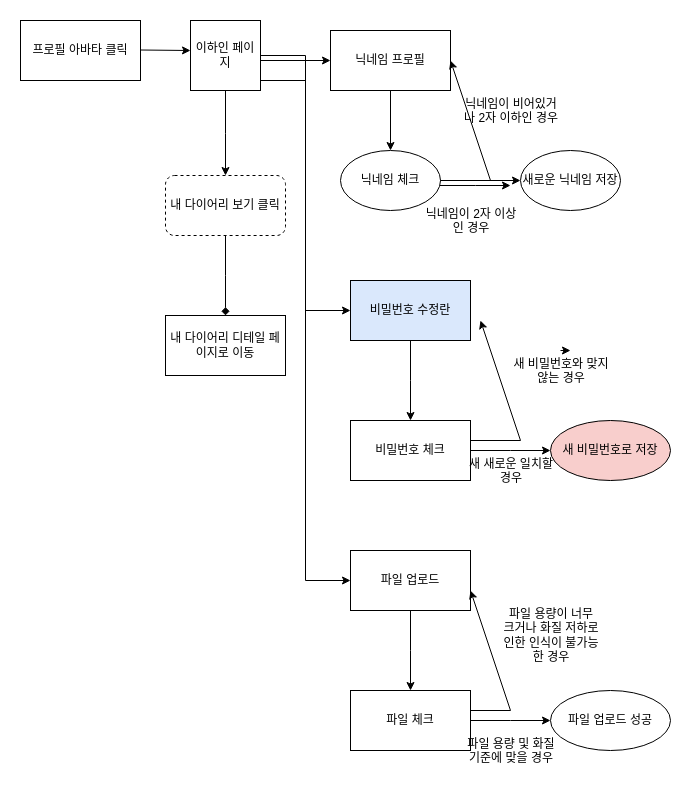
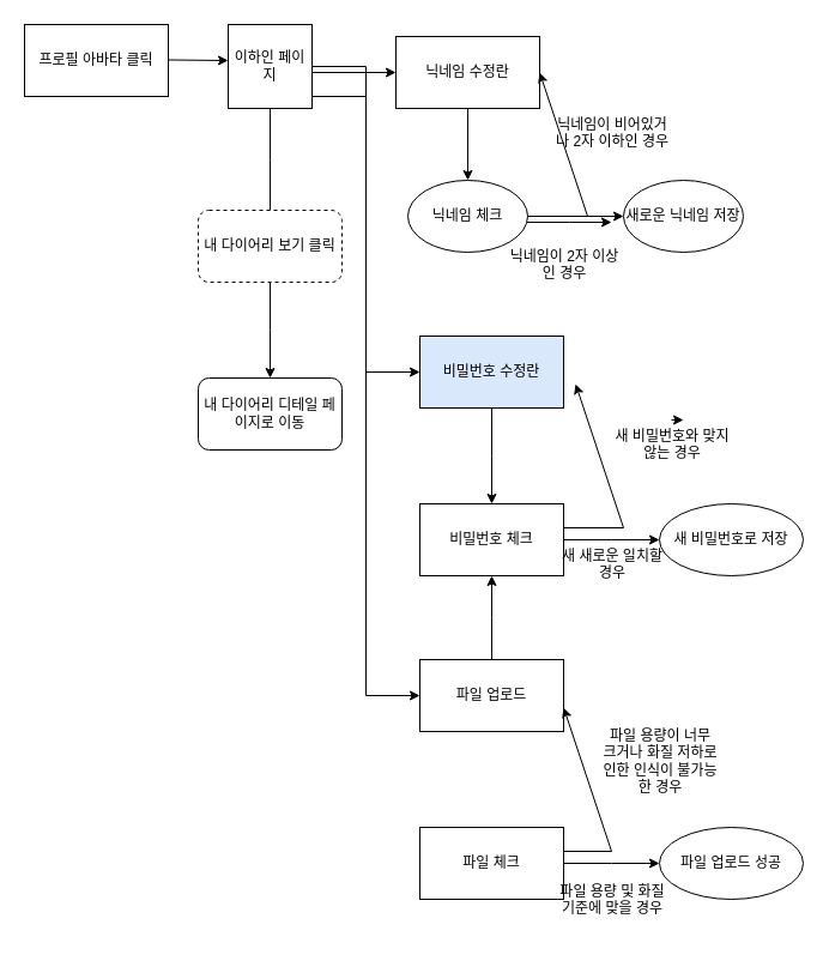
  <mxCell id="0" />
  <mxCell id="1" parent="0" />
  <mxCell id="2" value="프로필 아바타 클릭" style="rounded=0;whiteSpace=wrap;html=1;" vertex="1" parent="1"><mxGeometry x="20" y="20" width="120" height="60" as="geometry" /></mxCell>
  <mxCell id="3" value="" style="endArrow=classic;html=1;rounded=0;" edge="1" parent="1"><mxGeometry width="50" height="50" relative="1" as="geometry"><mxPoint x="140" y="49.5" as="sourcePoint" /><mxPoint x="190" y="50" as="targetPoint" /></mxGeometry></mxCell>
  <mxCell id="4" style="edgeStyle=elbowEdgeStyle;rounded=0;orthogonalLoop=1;jettySize=auto;html=1;" edge="1" parent="1" source="6"><mxGeometry relative="1" as="geometry"><mxPoint x="350" y="310" as="targetPoint" /></mxGeometry></mxCell>
- <mxCell id="5" value="" style="edgeStyle=elbowEdgeStyle;rounded=0;orthogonalLoop=1;jettySize=auto;elbow=vertical;html=1;" edge="1" parent="1" source="6" target="30"><mxGeometry relative="1" as="geometry" /></mxCell>
+ <mxCell id="5" value="" style="edgeStyle=elbowEdgeStyle;rounded=0;orthogonalLoop=1;jettySize=auto;elbow=vertical;html=1;endArrow=none;" edge="1" parent="1" source="6" target="30"><mxGeometry relative="1" as="geometry" /></mxCell>
  <mxCell id="6" value="이하인 페이지" style="whiteSpace=wrap;html=1;aspect=fixed;" vertex="1" parent="1"><mxGeometry x="190" y="20" width="70" height="70" as="geometry" /></mxCell>
  <mxCell id="7" value="" style="endArrow=classic;html=1;rounded=0;" edge="1" parent="1" target="8"><mxGeometry width="50" height="50" relative="1" as="geometry"><mxPoint x="260" y="60" as="sourcePoint" /><mxPoint x="320" y="60" as="targetPoint" /></mxGeometry></mxCell>
- <mxCell id="8" value="닉네임 프로필" style="rounded=0;whiteSpace=wrap;html=1;" vertex="1" parent="1"><mxGeometry x="330" y="30" width="120" height="60" as="geometry" /></mxCell>
+ <mxCell id="8" value="닉네임 수정란" style="rounded=0;whiteSpace=wrap;html=1;" vertex="1" parent="1"><mxGeometry x="330" y="30" width="120" height="60" as="geometry" /></mxCell>
  <mxCell id="9" value="" style="endArrow=classic;html=1;rounded=0;" edge="1" parent="1"><mxGeometry width="50" height="50" relative="1" as="geometry"><mxPoint x="390" y="90" as="sourcePoint" /><mxPoint x="390" y="150" as="targetPoint" /></mxGeometry></mxCell>
  <mxCell id="10" value="&lt;div style=&quot;text-align: center&quot;&gt;&lt;span&gt;&lt;font face=&quot;helvetica&quot;&gt;닉네임이 비어있거나 2자 이하인 경우&lt;/font&gt;&lt;/span&gt;&lt;/div&gt;" style="text;whiteSpace=wrap;html=1;" vertex="1" parent="1"><mxGeometry x="460" y="90" width="100" height="50" as="geometry" /></mxCell>
  <mxCell id="11" value="" style="edgeStyle=elbowEdgeStyle;rounded=0;orthogonalLoop=1;jettySize=auto;elbow=vertical;html=1;" edge="1" parent="1" source="13"><mxGeometry relative="1" as="geometry"><mxPoint x="510" y="185" as="targetPoint" /></mxGeometry></mxCell>
  <mxCell id="12" value="" style="edgeStyle=elbowEdgeStyle;rounded=0;orthogonalLoop=1;jettySize=auto;elbow=vertical;html=1;" edge="1" parent="1" source="13" target="35"><mxGeometry relative="1" as="geometry" /></mxCell>
  <mxCell id="13" value="닉네임 체크" style="ellipse;whiteSpace=wrap;html=1;" vertex="1" parent="1"><mxGeometry x="340" y="150" width="100" height="60" as="geometry" /></mxCell>
  <mxCell id="14" value="" style="endArrow=classic;html=1;rounded=0;entryX=1;entryY=0.5;entryDx=0;entryDy=0;" edge="1" parent="1" target="8"><mxGeometry width="50" height="50" relative="1" as="geometry"><mxPoint x="440" y="180" as="sourcePoint" /><mxPoint x="490" y="60" as="targetPoint" /><Array as="points"><mxPoint x="490" y="180" /></Array></mxGeometry></mxCell>
  <mxCell id="15" value="" style="edgeStyle=elbowEdgeStyle;rounded=0;orthogonalLoop=1;jettySize=auto;html=1;" edge="1" parent="1" source="16" target="18"><mxGeometry relative="1" as="geometry" /></mxCell>
  <mxCell id="16" value="비밀번호 수정란" style="rounded=0;whiteSpace=wrap;html=1;fillColor=#dae8fc;" vertex="1" parent="1"><mxGeometry x="350" y="280" width="120" height="60" as="geometry" /></mxCell>
  <mxCell id="17" value="" style="edgeStyle=elbowEdgeStyle;rounded=0;orthogonalLoop=1;jettySize=auto;elbow=vertical;html=1;" edge="1" parent="1" source="18" target="31"><mxGeometry relative="1" as="geometry" /></mxCell>
  <mxCell id="18" value="비밀번호 체크" style="rounded=0;whiteSpace=wrap;html=1;" vertex="1" parent="1"><mxGeometry x="350" y="420" width="120" height="60" as="geometry" /></mxCell>
  <mxCell id="19" value="" style="endArrow=classic;html=1;rounded=0;entryX=1;entryY=0.5;entryDx=0;entryDy=0;" edge="1" parent="1"><mxGeometry width="50" height="50" relative="1" as="geometry"><mxPoint x="470" y="440" as="sourcePoint" /><mxPoint x="480" y="320" as="targetPoint" /><Array as="points"><mxPoint x="520" y="440" /></Array></mxGeometry></mxCell>
  <mxCell id="20" value="&lt;div style=&quot;text-align: center&quot;&gt;&lt;font face=&quot;helvetica&quot;&gt;새 비밀번호와 맞지 않는 경우&lt;/font&gt;&lt;/div&gt;" style="text;whiteSpace=wrap;html=1;" vertex="1" parent="1"><mxGeometry x="510" y="350" width="100" height="50" as="geometry" /></mxCell>
  <mxCell id="21" style="edgeStyle=elbowEdgeStyle;rounded=0;orthogonalLoop=1;jettySize=auto;html=1;" edge="1" parent="1"><mxGeometry relative="1" as="geometry"><mxPoint x="350" y="580" as="targetPoint" /><mxPoint x="260" y="80" as="sourcePoint" /></mxGeometry></mxCell>
- <mxCell id="22" value="" style="edgeStyle=elbowEdgeStyle;rounded=0;orthogonalLoop=1;jettySize=auto;elbow=vertical;html=1;" edge="1" parent="1" source="23" target="25"><mxGeometry relative="1" as="geometry" /></mxCell>
+ <mxCell id="22" value="" style="edgeStyle=elbowEdgeStyle;rounded=0;orthogonalLoop=1;jettySize=auto;elbow=vertical;html=1;" edge="1" parent="1" source="23" target="18"><mxGeometry relative="1" as="geometry" /></mxCell>
  <mxCell id="23" value="파일 업로드" style="rounded=0;whiteSpace=wrap;html=1;" vertex="1" parent="1"><mxGeometry x="350" y="550" width="120" height="60" as="geometry" /></mxCell>
  <mxCell id="24" value="" style="edgeStyle=elbowEdgeStyle;rounded=0;orthogonalLoop=1;jettySize=auto;elbow=vertical;html=1;" edge="1" parent="1" source="25" target="34"><mxGeometry relative="1" as="geometry" /></mxCell>
  <mxCell id="25" value="파일 체크" style="rounded=0;whiteSpace=wrap;html=1;" vertex="1" parent="1"><mxGeometry x="350" y="690" width="120" height="60" as="geometry" /></mxCell>
  <mxCell id="26" value="" style="endArrow=classic;html=1;rounded=0;entryX=1;entryY=0.5;entryDx=0;entryDy=0;" edge="1" parent="1"><mxGeometry width="50" height="50" relative="1" as="geometry"><mxPoint x="470" y="710" as="sourcePoint" /><mxPoint x="470" y="590" as="targetPoint" /><Array as="points"><mxPoint x="510" y="710" /></Array></mxGeometry></mxCell>
  <mxCell id="27" style="edgeStyle=elbowEdgeStyle;rounded=0;orthogonalLoop=1;jettySize=auto;elbow=vertical;html=1;exitX=0.5;exitY=0;exitDx=0;exitDy=0;entryX=0.6;entryY=0;entryDx=0;entryDy=0;entryPerimeter=0;" edge="1" parent="1" source="20" target="20"><mxGeometry relative="1" as="geometry" /></mxCell>
  <mxCell id="28" value="&lt;div style=&quot;text-align: center&quot;&gt;&lt;font face=&quot;helvetica&quot;&gt;파일 용량이 너무 크거나 화질 저하로 인한 인식이 불가능한 경우&lt;/font&gt;&lt;/div&gt;" style="text;whiteSpace=wrap;html=1;" vertex="1" parent="1"><mxGeometry x="500" y="600" width="100" height="50" as="geometry" /></mxCell>
- <mxCell id="29" value="" style="edgeStyle=elbowEdgeStyle;rounded=0;orthogonalLoop=1;jettySize=auto;elbow=vertical;html=1;endArrow=diamond;" edge="1" parent="1" source="30" target="37"><mxGeometry relative="1" as="geometry" /></mxCell>
+ <mxCell id="29" value="" style="edgeStyle=elbowEdgeStyle;rounded=0;orthogonalLoop=1;jettySize=auto;elbow=vertical;html=1;" edge="1" parent="1" source="30" target="37"><mxGeometry relative="1" as="geometry" /></mxCell>
  <mxCell id="30" value="내 다이어리 보기 클릭" style="rounded=1;whiteSpace=wrap;html=1;dashed=1;" vertex="1" parent="1"><mxGeometry x="165" y="175" width="120" height="60" as="geometry" /></mxCell>
- <mxCell id="31" value="새 비밀번호로 저장" style="ellipse;whiteSpace=wrap;html=1;rounded=0;fillColor=#f8cecc;" vertex="1" parent="1"><mxGeometry x="550" y="420" width="120" height="60" as="geometry" /></mxCell>
+ <mxCell id="31" value="새 비밀번호로 저장" style="ellipse;whiteSpace=wrap;html=1;rounded=0;" vertex="1" parent="1"><mxGeometry x="550" y="420" width="120" height="60" as="geometry" /></mxCell>
  <mxCell id="32" value="&lt;div style=&quot;text-align: center&quot;&gt;&lt;font face=&quot;helvetica&quot;&gt;새 새로운 일치할 경우&lt;/font&gt;&lt;/div&gt;" style="text;whiteSpace=wrap;html=1;" vertex="1" parent="1"><mxGeometry x="460" y="450" width="100" height="50" as="geometry" /></mxCell>
  <mxCell id="33" value="&lt;div style=&quot;text-align: center&quot;&gt;&lt;font face=&quot;helvetica&quot;&gt;닉네임이 2자 이상인 경우&lt;/font&gt;&lt;/div&gt;" style="text;whiteSpace=wrap;html=1;" vertex="1" parent="1"><mxGeometry x="420" y="200" width="100" height="50" as="geometry" /></mxCell>
  <mxCell id="34" value="파일 업로드 성공" style="ellipse;whiteSpace=wrap;html=1;rounded=0;" vertex="1" parent="1"><mxGeometry x="550" y="690" width="120" height="60" as="geometry" /></mxCell>
  <mxCell id="35" value="새로운 닉네임 저장" style="ellipse;whiteSpace=wrap;html=1;" vertex="1" parent="1"><mxGeometry x="520" y="150" width="100" height="60" as="geometry" /></mxCell>
  <mxCell id="36" value="&lt;div style=&quot;text-align: center&quot;&gt;&lt;font face=&quot;helvetica&quot;&gt;파일 용량 및 화질 기준에 맞을 경우&lt;/font&gt;&lt;/div&gt;" style="text;whiteSpace=wrap;html=1;" vertex="1" parent="1"><mxGeometry x="460" y="730" width="100" height="50" as="geometry" /></mxCell>
- <mxCell id="37" value="내 다이어리 디테일 페이지로 이동" style="whiteSpace=wrap;html=1;rounded=0;" vertex="1" parent="1"><mxGeometry x="165" y="315" width="120" height="60" as="geometry" /></mxCell>
+ <mxCell id="37" value="내 다이어리 디테일 페이지로 이동" style="rounded=1;whiteSpace=wrap;html=1;" vertex="1" parent="1"><mxGeometry x="165" y="315" width="120" height="60" as="geometry" /></mxCell>
